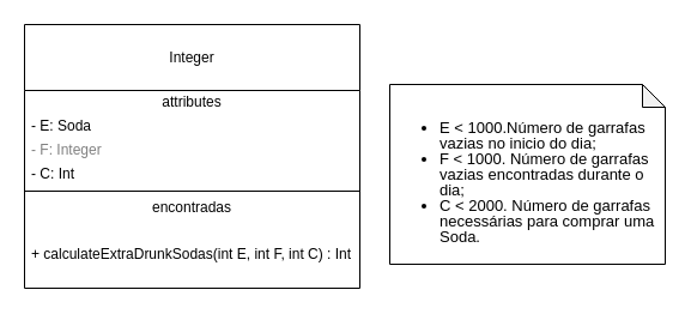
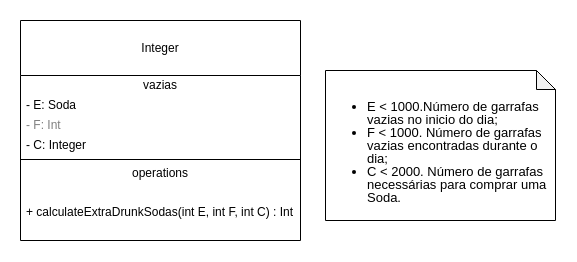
  <mxCell id="0" />
  <mxCell id="1" parent="0" />
  <mxCell id="2" value="&lt;br&gt;Integer" style="swimlane;fontStyle=0;align=center;verticalAlign=top;childLayout=stackLayout;horizontal=1;startSize=55;horizontalStack=0;resizeParent=1;resizeParentMax=0;resizeLast=0;collapsible=0;marginBottom=0;html=1;whiteSpace=wrap;" parent="1" vertex="1"><mxGeometry x="20" y="20" width="280" height="220" as="geometry" /></mxCell>
- <mxCell id="3" value="attributes" style="text;html=1;strokeColor=none;fillColor=none;align=center;verticalAlign=middle;spacingLeft=4;spacingRight=4;overflow=hidden;rotatable=0;points=[[0,0.5],[1,0.5]];portConstraint=eastwest;whiteSpace=wrap;" parent="2" vertex="1"><mxGeometry y="55" width="280" height="20" as="geometry" /></mxCell>
+ <mxCell id="3" value="vazias" style="text;html=1;strokeColor=none;fillColor=none;align=center;verticalAlign=middle;spacingLeft=4;spacingRight=4;overflow=hidden;rotatable=0;points=[[0,0.5],[1,0.5]];portConstraint=eastwest;whiteSpace=wrap;" parent="2" vertex="1"><mxGeometry y="55" width="280" height="20" as="geometry" /></mxCell>
  <mxCell id="4" value="- E: Soda&lt;span style=&quot;white-space: pre;&quot;&gt;&#09;&lt;/span&gt;" style="text;html=1;strokeColor=none;fillColor=none;align=left;verticalAlign=middle;spacingLeft=4;spacingRight=4;overflow=hidden;rotatable=0;points=[[0,0.5],[1,0.5]];portConstraint=eastwest;whiteSpace=wrap;" parent="2" vertex="1"><mxGeometry y="75" width="280" height="20" as="geometry" /></mxCell>
- <mxCell id="5" value="- F: Integer" style="text;html=1;strokeColor=none;fillColor=none;align=left;verticalAlign=middle;spacingLeft=4;spacingRight=4;overflow=hidden;rotatable=0;points=[[0,0.5],[1,0.5]];portConstraint=eastwest;fontColor=#808080;whiteSpace=wrap;" parent="2" vertex="1"><mxGeometry y="95" width="280" height="20" as="geometry" /></mxCell>
- <mxCell id="6" value="- C: Int" style="text;html=1;strokeColor=none;fillColor=none;align=left;verticalAlign=middle;spacingLeft=4;spacingRight=4;overflow=hidden;rotatable=0;points=[[0,0.5],[1,0.5]];portConstraint=eastwest;whiteSpace=wrap;" parent="2" vertex="1"><mxGeometry y="115" width="280" height="20" as="geometry" /></mxCell>
+ <mxCell id="5" value="- F: Int" style="text;html=1;strokeColor=none;fillColor=none;align=left;verticalAlign=middle;spacingLeft=4;spacingRight=4;overflow=hidden;rotatable=0;points=[[0,0.5],[1,0.5]];portConstraint=eastwest;fontColor=#808080;whiteSpace=wrap;" parent="2" vertex="1"><mxGeometry y="95" width="280" height="20" as="geometry" /></mxCell>
+ <mxCell id="6" value="- C: Integer" style="text;html=1;strokeColor=none;fillColor=none;align=left;verticalAlign=middle;spacingLeft=4;spacingRight=4;overflow=hidden;rotatable=0;points=[[0,0.5],[1,0.5]];portConstraint=eastwest;whiteSpace=wrap;" parent="2" vertex="1"><mxGeometry y="115" width="280" height="20" as="geometry" /></mxCell>
  <mxCell id="7" value="" style="line;strokeWidth=1;fillColor=none;align=left;verticalAlign=middle;spacingTop=-1;spacingLeft=3;spacingRight=3;rotatable=0;labelPosition=right;points=[];portConstraint=eastwest;" parent="2" vertex="1"><mxGeometry y="135" width="280" height="8" as="geometry" /></mxCell>
- <mxCell id="8" value="encontradas" style="text;html=1;strokeColor=none;fillColor=none;align=center;verticalAlign=middle;spacingLeft=4;spacingRight=4;overflow=hidden;rotatable=0;points=[[0,0.5],[1,0.5]];portConstraint=eastwest;whiteSpace=wrap;" parent="2" vertex="1"><mxGeometry y="143" width="280" height="20" as="geometry" /></mxCell>
+ <mxCell id="8" value="operations" style="text;html=1;strokeColor=none;fillColor=none;align=center;verticalAlign=middle;spacingLeft=4;spacingRight=4;overflow=hidden;rotatable=0;points=[[0,0.5],[1,0.5]];portConstraint=eastwest;whiteSpace=wrap;" parent="2" vertex="1"><mxGeometry y="143" width="280" height="20" as="geometry" /></mxCell>
  <mxCell id="9" value="+ calculateExtraDrunkSodas(int E, int F, int C) : Int" style="text;html=1;strokeColor=none;fillColor=none;align=left;verticalAlign=middle;spacingLeft=4;spacingRight=4;overflow=hidden;rotatable=0;points=[[0,0.5],[1,0.5]];portConstraint=eastwest;whiteSpace=wrap;" parent="2" vertex="1"><mxGeometry y="163" width="280" height="57" as="geometry" /></mxCell>
  <mxCell id="10" value="&lt;div style=&quot;line-height: 100%; font-size: 13px;&quot;&gt;&lt;font style=&quot;font-size: 13px;&quot;&gt;&lt;br&gt;&lt;/font&gt;&lt;/div&gt;&lt;ul style=&quot;line-height: 100%; font-size: 13px;&quot;&gt;&lt;li style=&quot;&quot;&gt;&lt;span style=&quot;background-color: initial;&quot;&gt;&lt;font style=&quot;font-size: 13px;&quot;&gt;E &amp;lt; 1000.Número de garrafas vazias no inicio do dia;&lt;/font&gt;&lt;/span&gt;&lt;/li&gt;&lt;li style=&quot;&quot;&gt;&lt;span style=&quot;background-color: initial;&quot;&gt;&lt;font style=&quot;font-size: 13px;&quot;&gt;F &amp;lt; 1000. Número de garrafas vazias encontradas durante o dia;&lt;/font&gt;&lt;/span&gt;&lt;/li&gt;&lt;li style=&quot;&quot;&gt;&lt;span style=&quot;background-color: initial;&quot;&gt;&lt;font style=&quot;font-size: 13px;&quot;&gt;C &amp;lt; 2000. Número de garrafas necessárias para comprar uma Soda.&lt;/font&gt;&lt;/span&gt;&lt;/li&gt;&lt;/ul&gt;" style="shape=note;whiteSpace=wrap;html=1;backgroundOutline=1;darkOpacity=0.05;align=left;size=19;" parent="1" vertex="1"><mxGeometry x="325" y="70" width="230" height="150" as="geometry" /></mxCell>
